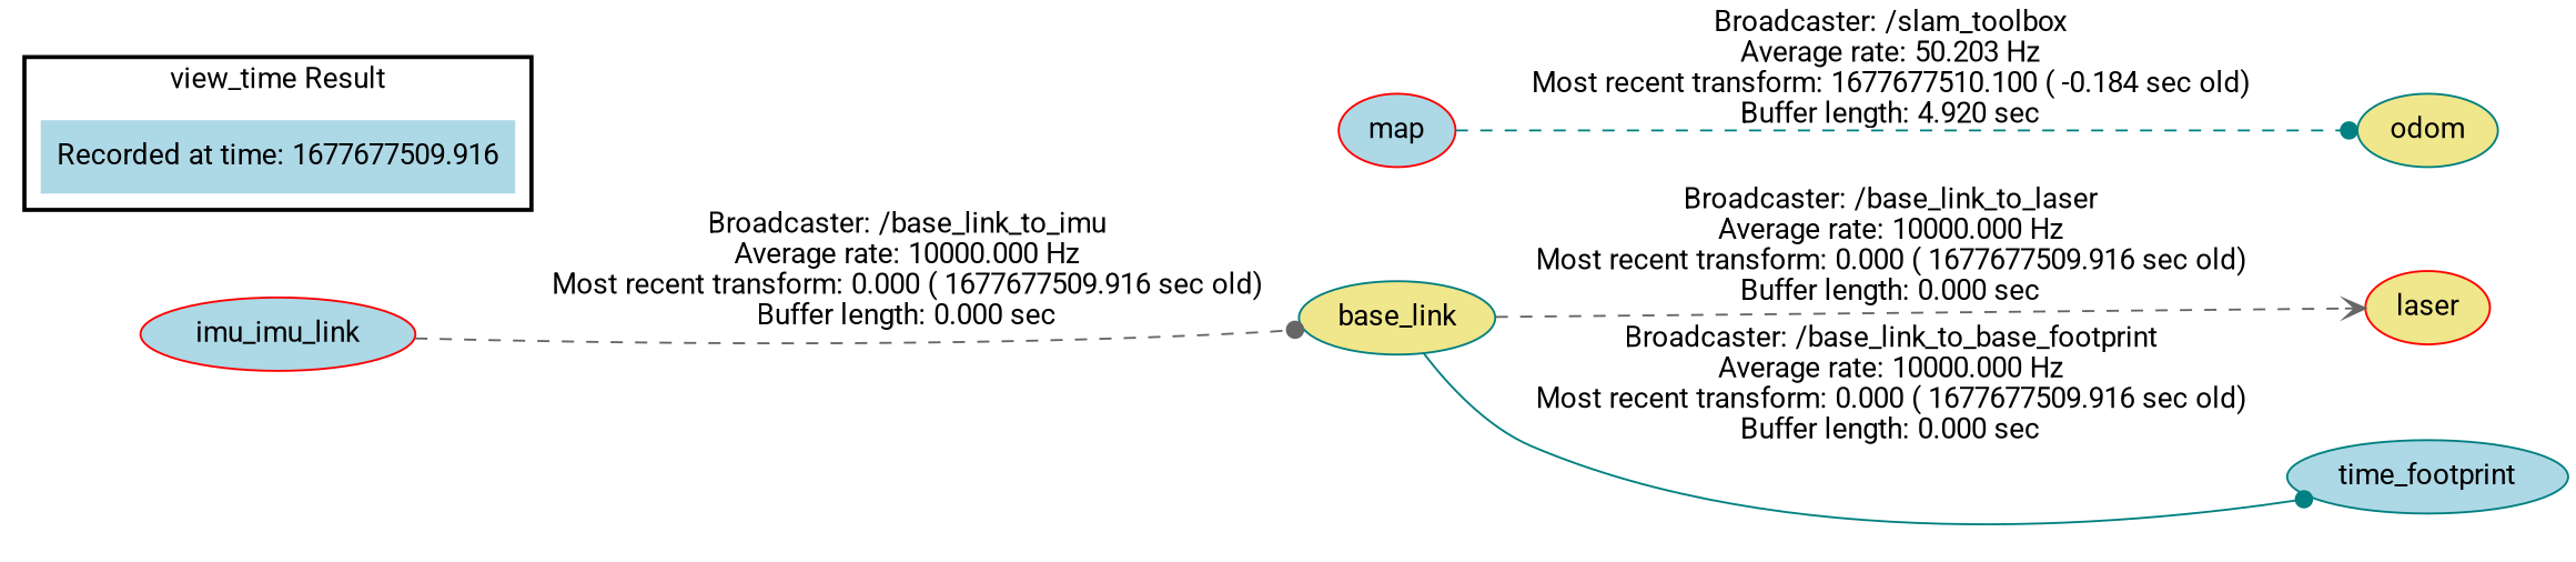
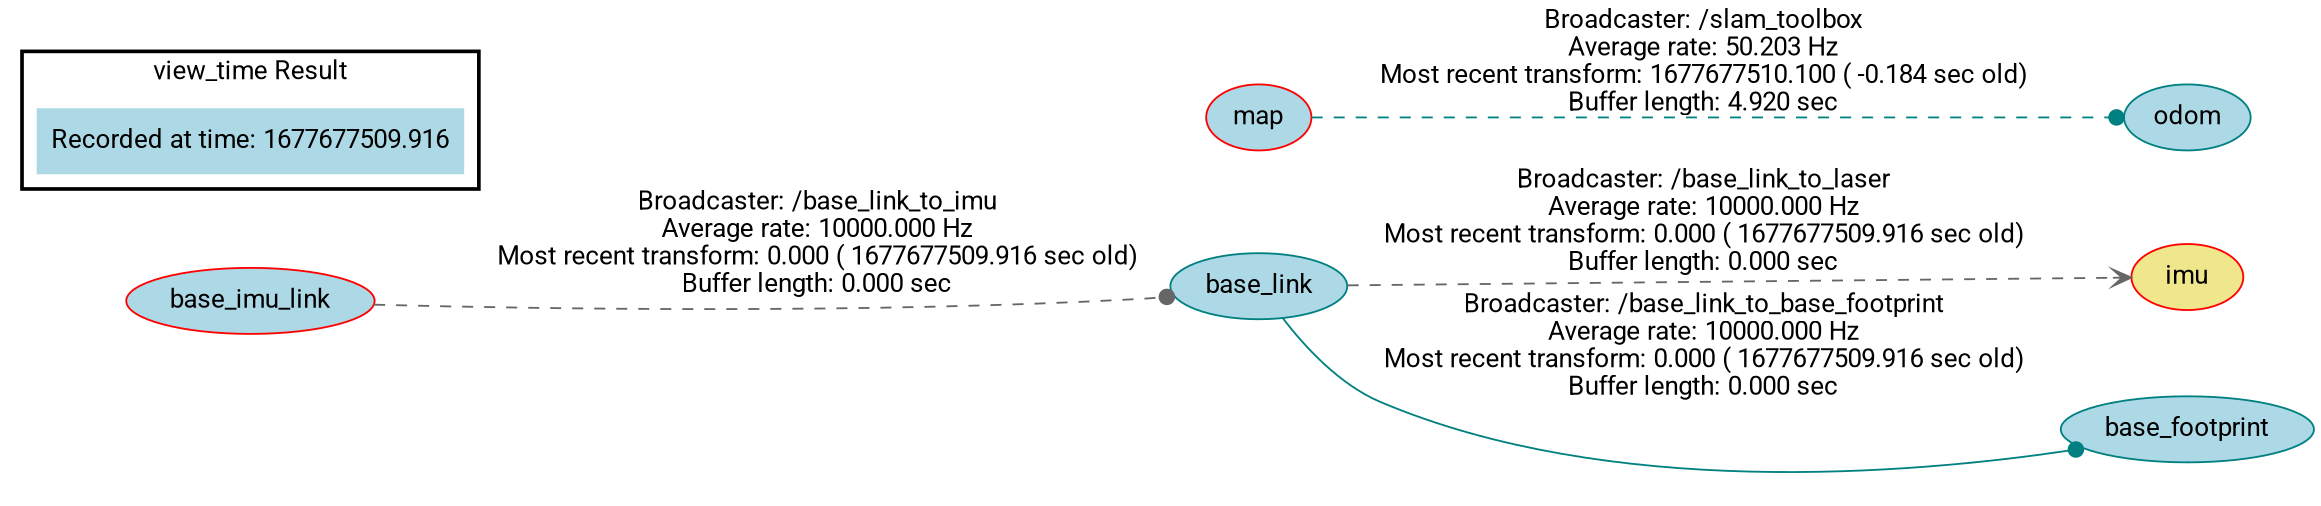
  digraph {
    fontname=Roboto
    rankdir=LR
    node [color=teal fillcolor=lightblue fontname=Roboto style=filled]
    edge [fontname=Roboto style=dashed arrowhead=dot]
    "Recorded at time: 1677677509.916" [shape=plaintext]
-   base_link [fillcolor=khaki]
+   base_link
    map [color=red]
-   laser [color=red fillcolor=khaki]
-   base_footprint [label=time_footprint]
-   base_imu_link [color=red label=imu_imu_link]
-   odom [fillcolor=khaki]
+   laser [color=red fillcolor=khaki label=imu]
+   base_footprint
+   base_imu_link [color=red]
+   odom
    subgraph cluster_1 {
      color=black
      label="view_time Result"
      style=bold
      "Recorded at time: 1677677509.916"
    }
    "Recorded at time: 1677677509.916" -> base_link [style=invis arrowhead=""]
    "Recorded at time: 1677677509.916" -> map [style=invis arrowhead=""]
    base_link -> laser [arrowhead=vee color=gray40 label="Broadcaster: /base_link_to_laser\nAverage rate: 10000.000 Hz\nMost recent transform: 0.000 ( 1677677509.916 sec old)\nBuffer length: 0.000 sec\n"]
    base_link -> base_footprint [color=teal label="Broadcaster: /base_link_to_base_footprint\nAverage rate: 10000.000 Hz\nMost recent transform: 0.000 ( 1677677509.916 sec old)\nBuffer length: 0.000 sec\n" style=solid]
    map -> odom [color=teal label="Broadcaster: /slam_toolbox\nAverage rate: 50.203 Hz\nMost recent transform: 1677677510.100 ( -0.184 sec old)\nBuffer length: 4.920 sec\n"]
    base_imu_link -> base_link [color=gray40 label="Broadcaster: /base_link_to_imu\nAverage rate: 10000.000 Hz\nMost recent transform: 0.000 ( 1677677509.916 sec old)\nBuffer length: 0.000 sec\n"]
  }
